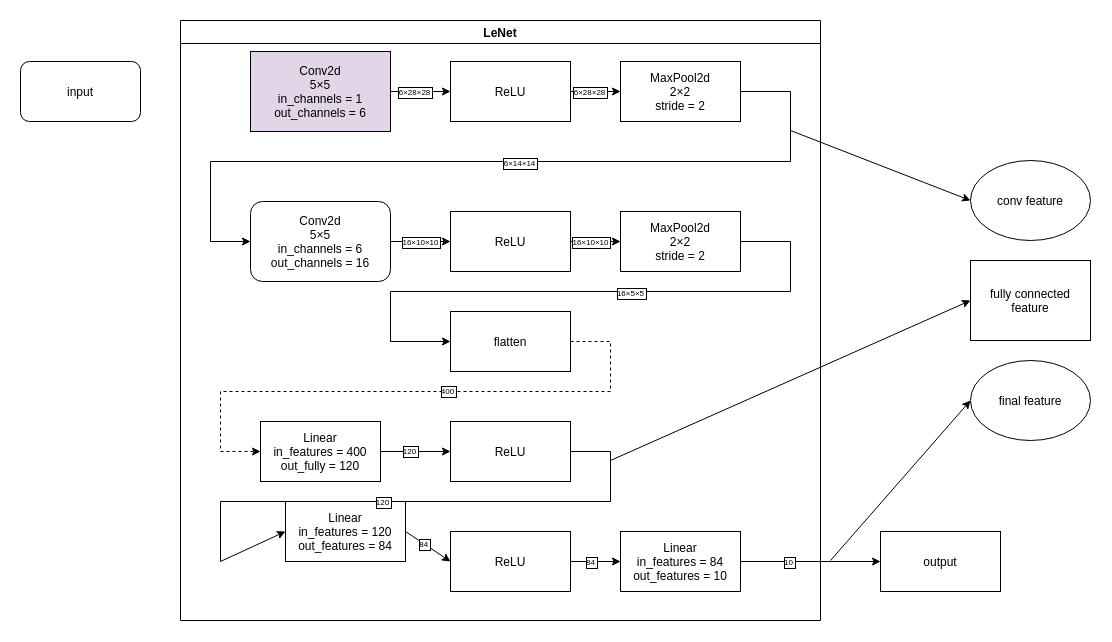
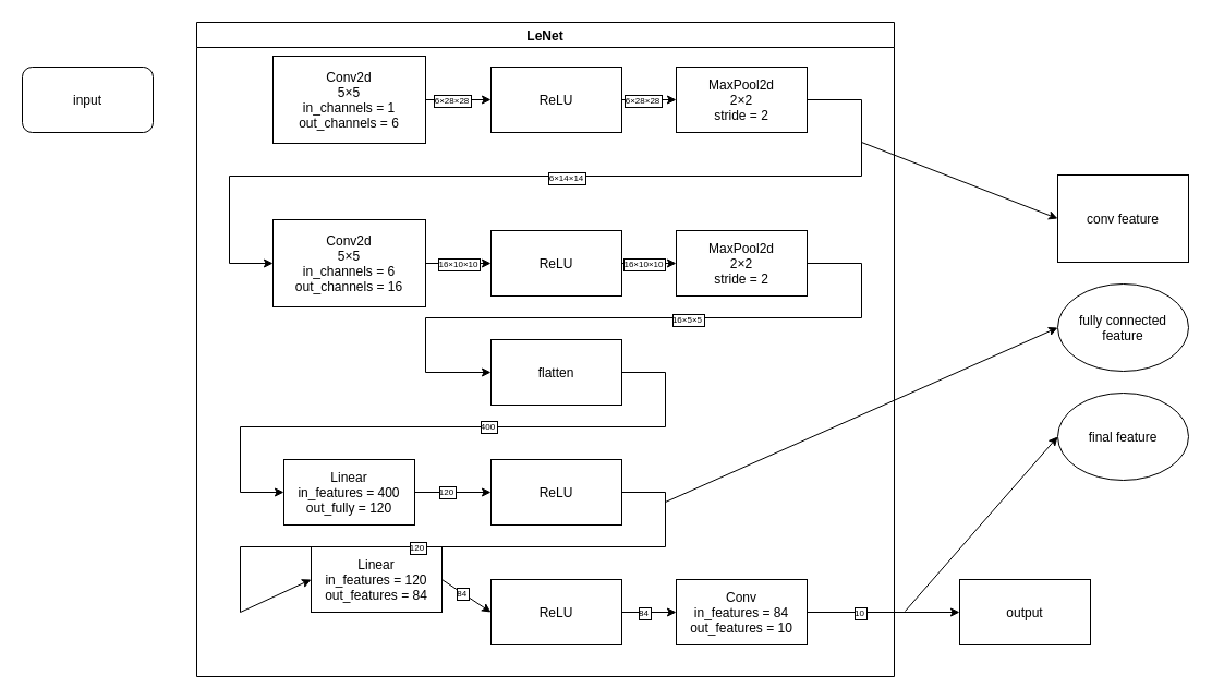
  <mxCell id="0" />
  <mxCell id="1" parent="0" />
  <mxCell id="2" value="LeNet" style="swimlane;labelBorderColor=none;" parent="1" vertex="1"><mxGeometry x="180" y="20" width="640" height="600" as="geometry"><mxRectangle x="90" y="350" width="140" height="30" as="alternateBounds" /></mxGeometry></mxCell>
- <mxCell id="3" value="Conv2d&#10;5×5&#10;in_channels = 1&#10;out_channels = 6" style="rounded=0;labelBorderColor=none;fillColor=#e1d5e7;" parent="2" vertex="1"><mxGeometry x="70" y="31" width="140" height="80" as="geometry" /></mxCell>
+ <mxCell id="3" value="Conv2d&#10;5×5&#10;in_channels = 1&#10;out_channels = 6" style="rounded=0;labelBorderColor=none;" parent="2" vertex="1"><mxGeometry x="70" y="31" width="140" height="80" as="geometry" /></mxCell>
  <mxCell id="4" value="ReLU" style="rounded=0;labelBorderColor=none;" parent="2" vertex="1"><mxGeometry x="270" y="41" width="120" height="60" as="geometry" /></mxCell>
  <mxCell id="5" value="" style="edgeStyle=none;exitX=1;exitY=0.5;exitDx=0;exitDy=0;entryX=0;entryY=0.5;entryDx=0;entryDy=0;labelBorderColor=none;" parent="2" source="3" target="4" edge="1"><mxGeometry relative="1" as="geometry" /></mxCell>
  <mxCell id="6" value="6×28×28" style="edgeLabel;align=center;verticalAlign=middle;resizable=0;points=[];fontSize=8;labelBorderColor=default;" parent="5" vertex="1" connectable="0"><mxGeometry x="-0.198" relative="1" as="geometry"><mxPoint as="offset" /></mxGeometry></mxCell>
  <mxCell id="7" value="MaxPool2d&#10;2×2&#10;stride = 2" style="rounded=0;labelBorderColor=none;" parent="2" vertex="1"><mxGeometry x="440" y="41" width="120" height="60" as="geometry" /></mxCell>
  <mxCell id="8" value="" style="edgeStyle=none;exitX=1;exitY=0.5;exitDx=0;exitDy=0;entryX=0;entryY=0.5;entryDx=0;entryDy=0;labelBorderColor=none;" parent="2" source="4" target="7" edge="1"><mxGeometry relative="1" as="geometry" /></mxCell>
  <mxCell id="9" value="6×28×28" style="edgeLabel;align=center;verticalAlign=middle;resizable=0;points=[];fontSize=8;labelBorderColor=default;" parent="8" vertex="1" connectable="0"><mxGeometry x="-0.228" relative="1" as="geometry"><mxPoint as="offset" /></mxGeometry></mxCell>
- <mxCell id="10" value="Conv2d&#10;5×5&#10;in_channels = 6&#10;out_channels = 16" style="labelBorderColor=none;rounded=1;" parent="2" vertex="1"><mxGeometry x="70" y="181" width="140" height="80" as="geometry" /></mxCell>
+ <mxCell id="10" value="Conv2d&#10;5×5&#10;in_channels = 6&#10;out_channels = 16" style="rounded=0;labelBorderColor=none;" parent="2" vertex="1"><mxGeometry x="70" y="181" width="140" height="80" as="geometry" /></mxCell>
  <mxCell id="11" value="" style="edgeStyle=none;exitX=1;exitY=0.5;exitDx=0;exitDy=0;entryX=0;entryY=0.5;entryDx=0;entryDy=0;rounded=0;labelBorderColor=none;" parent="2" source="7" target="10" edge="1"><mxGeometry relative="1" as="geometry"><Array as="points"><mxPoint x="610" y="71" /><mxPoint x="610" y="141" /><mxPoint x="30" y="141" /><mxPoint x="30" y="221" /></Array></mxGeometry></mxCell>
  <mxCell id="12" value="6×14×14" style="edgeLabel;align=center;verticalAlign=middle;resizable=0;points=[];fontSize=8;labelBorderColor=default;" parent="11" vertex="1" connectable="0"><mxGeometry x="-0.047" y="1" relative="1" as="geometry"><mxPoint as="offset" /></mxGeometry></mxCell>
  <mxCell id="13" value="ReLU" style="rounded=0;labelBorderColor=none;" parent="2" vertex="1"><mxGeometry x="270" y="191" width="120" height="60" as="geometry" /></mxCell>
  <mxCell id="14" value="" style="edgeStyle=none;exitX=1;exitY=0.5;exitDx=0;exitDy=0;entryX=0;entryY=0.5;entryDx=0;entryDy=0;labelBorderColor=none;" parent="2" source="10" target="13" edge="1"><mxGeometry relative="1" as="geometry" /></mxCell>
  <mxCell id="15" value="16×10×10" style="edgeLabel;align=center;verticalAlign=middle;resizable=0;points=[];fontSize=8;labelBorderColor=default;" parent="14" vertex="1" connectable="0"><mxGeometry x="-0.337" y="1" relative="1" as="geometry"><mxPoint x="10" y="1" as="offset" /></mxGeometry></mxCell>
  <mxCell id="16" value="MaxPool2d&#10;2×2&#10;stride = 2" style="rounded=0;labelBorderColor=none;" parent="2" vertex="1"><mxGeometry x="440" y="191" width="120" height="60" as="geometry" /></mxCell>
  <mxCell id="17" value="" style="edgeStyle=none;exitX=1;exitY=0.5;exitDx=0;exitDy=0;entryX=0;entryY=0.5;entryDx=0;entryDy=0;labelBorderColor=none;" parent="2" source="13" target="16" edge="1"><mxGeometry relative="1" as="geometry" /></mxCell>
  <mxCell id="18" value="16×10×10" style="edgeLabel;align=center;verticalAlign=middle;resizable=0;points=[];fontSize=8;labelBorderColor=default;" parent="17" vertex="1" connectable="0"><mxGeometry x="0.31" relative="1" as="geometry"><mxPoint x="-13" as="offset" /></mxGeometry></mxCell>
  <mxCell id="19" value="flatten" style="rounded=0;labelBorderColor=none;" parent="2" vertex="1"><mxGeometry x="270" y="291" width="120" height="60" as="geometry" /></mxCell>
  <mxCell id="20" value="" style="edgeStyle=none;rounded=0;exitX=1;exitY=0.5;exitDx=0;exitDy=0;entryX=0;entryY=0.5;entryDx=0;entryDy=0;labelBorderColor=none;" parent="2" source="16" target="19" edge="1"><mxGeometry relative="1" as="geometry"><Array as="points"><mxPoint x="610" y="221" /><mxPoint x="610" y="271" /><mxPoint x="210" y="271" /><mxPoint x="210" y="321" /></Array></mxGeometry></mxCell>
  <mxCell id="21" value="16×5×5" style="edgeLabel;align=center;verticalAlign=middle;resizable=0;points=[];fontSize=8;labelBorderColor=default;" parent="20" vertex="1" connectable="0"><mxGeometry x="-0.147" y="1" relative="1" as="geometry"><mxPoint as="offset" /></mxGeometry></mxCell>
  <mxCell id="22" value="Linear&#10;in_features = 400&#10;out_fully = 120" style="rounded=0;labelBorderColor=none;" parent="2" vertex="1"><mxGeometry x="80" y="401" width="120" height="60" as="geometry" /></mxCell>
- <mxCell id="23" value="" style="edgeStyle=none;rounded=0;exitX=1;exitY=0.5;exitDx=0;exitDy=0;entryX=0;entryY=0.5;entryDx=0;entryDy=0;labelBorderColor=none;dashed=1;" parent="2" source="19" target="22" edge="1"><mxGeometry relative="1" as="geometry"><Array as="points"><mxPoint x="430" y="321" /><mxPoint x="430" y="371" /><mxPoint x="40" y="371" /><mxPoint x="40" y="431" /></Array></mxGeometry></mxCell>
+ <mxCell id="23" value="" style="edgeStyle=none;rounded=0;exitX=1;exitY=0.5;exitDx=0;exitDy=0;entryX=0;entryY=0.5;entryDx=0;entryDy=0;labelBorderColor=none;" parent="2" source="19" target="22" edge="1"><mxGeometry relative="1" as="geometry"><Array as="points"><mxPoint x="430" y="321" /><mxPoint x="430" y="371" /><mxPoint x="40" y="371" /><mxPoint x="40" y="431" /></Array></mxGeometry></mxCell>
  <mxCell id="24" value="400" style="edgeLabel;align=center;verticalAlign=middle;resizable=0;points=[];fontSize=8;labelBorderColor=default;" parent="23" vertex="1" connectable="0"><mxGeometry x="-0.128" y="-1" relative="1" as="geometry"><mxPoint as="offset" /></mxGeometry></mxCell>
  <mxCell id="25" value="Linear&#10;in_features = 120&#10;out_features = 84" style="rounded=0;labelBorderColor=none;" parent="2" vertex="1"><mxGeometry x="105" y="481" width="120" height="60" as="geometry" /></mxCell>
- <mxCell id="26" value="Linear&#10;in_features = 84&#10;out_features = 10" style="rounded=0;labelBorderColor=none;" parent="2" vertex="1"><mxGeometry x="440" y="511" width="120" height="60" as="geometry" /></mxCell>
+ <mxCell id="26" value="Conv&#10;in_features = 84&#10;out_features = 10" style="rounded=0;labelBorderColor=none;" parent="2" vertex="1"><mxGeometry x="440" y="511" width="120" height="60" as="geometry" /></mxCell>
  <mxCell id="27" value="" style="edgeStyle=none;rounded=0;exitX=1;exitY=0.5;exitDx=0;exitDy=0;entryX=0;entryY=0.5;entryDx=0;entryDy=0;labelBorderColor=none;" parent="2" source="29" target="25" edge="1"><mxGeometry relative="1" as="geometry"><Array as="points"><mxPoint x="430" y="431" /><mxPoint x="430" y="481" /><mxPoint x="40" y="481" /><mxPoint x="40" y="541" /></Array></mxGeometry></mxCell>
  <mxCell id="28" value="120" style="edgeLabel;align=center;verticalAlign=middle;resizable=0;points=[];fontSize=8;labelBorderColor=default;" parent="27" vertex="1" connectable="0"><mxGeometry x="0.04" relative="1" as="geometry"><mxPoint as="offset" /></mxGeometry></mxCell>
  <mxCell id="29" value="ReLU" style="rounded=0;labelBorderColor=none;" parent="2" vertex="1"><mxGeometry x="270" y="401" width="120" height="60" as="geometry" /></mxCell>
  <mxCell id="30" value="" style="edgeStyle=none;rounded=0;exitX=1;exitY=0.5;exitDx=0;exitDy=0;entryX=0;entryY=0.5;entryDx=0;entryDy=0;labelBorderColor=none;" parent="2" source="22" target="29" edge="1"><mxGeometry relative="1" as="geometry" /></mxCell>
  <mxCell id="31" value="120" style="edgeLabel;align=center;verticalAlign=middle;resizable=0;points=[];fontSize=8;labelBorderColor=default;" parent="30" vertex="1" connectable="0"><mxGeometry x="-0.173" y="1" relative="1" as="geometry"><mxPoint as="offset" /></mxGeometry></mxCell>
  <mxCell id="32" value="" style="edgeStyle=none;rounded=0;exitX=1;exitY=0.5;exitDx=0;exitDy=0;entryX=0;entryY=0.5;entryDx=0;entryDy=0;labelBorderColor=none;" parent="2" source="34" target="26" edge="1"><mxGeometry relative="1" as="geometry" /></mxCell>
  <mxCell id="33" value="84" style="edgeLabel;align=center;verticalAlign=middle;resizable=0;points=[];fontSize=8;labelBorderColor=default;" parent="32" vertex="1" connectable="0"><mxGeometry x="-0.47" y="1" relative="1" as="geometry"><mxPoint x="7" y="1" as="offset" /></mxGeometry></mxCell>
  <mxCell id="34" value="ReLU" style="rounded=0;labelBorderColor=none;" parent="2" vertex="1"><mxGeometry x="270" y="511" width="120" height="60" as="geometry" /></mxCell>
  <mxCell id="35" value="" style="edgeStyle=none;rounded=0;exitX=1;exitY=0.5;exitDx=0;exitDy=0;entryX=0;entryY=0.5;entryDx=0;entryDy=0;labelBorderColor=none;" parent="2" source="25" target="34" edge="1"><mxGeometry relative="1" as="geometry" /></mxCell>
  <mxCell id="36" value="84" style="edgeLabel;align=center;verticalAlign=middle;resizable=0;points=[];fontSize=8;labelBorderColor=default;" parent="35" vertex="1" connectable="0"><mxGeometry x="-0.186" relative="1" as="geometry"><mxPoint as="offset" /></mxGeometry></mxCell>
  <mxCell id="37" value="input" style="rounded=1;labelBorderColor=none;" parent="1" vertex="1"><mxGeometry x="20" y="61" width="120" height="60" as="geometry" /></mxCell>
  <mxCell id="38" value="output" style="labelBorderColor=none;rounded=0;" parent="1" vertex="1"><mxGeometry x="880" y="531" width="120" height="60" as="geometry" /></mxCell>
  <mxCell id="39" value="" style="edgeStyle=none;rounded=0;exitX=1;exitY=0.5;exitDx=0;exitDy=0;entryX=0;entryY=0.5;entryDx=0;entryDy=0;labelBorderColor=none;" parent="1" source="26" target="38" edge="1"><mxGeometry relative="1" as="geometry"><mxPoint x="875" y="560.667" as="targetPoint" /></mxGeometry></mxCell>
  <mxCell id="40" value="10" style="edgeLabel;align=center;verticalAlign=middle;resizable=0;points=[];fontSize=8;labelBorderColor=default;" parent="39" vertex="1" connectable="0"><mxGeometry x="-0.314" relative="1" as="geometry"><mxPoint as="offset" /></mxGeometry></mxCell>
  <mxCell id="41" value="" style="endArrow=classic;html=1;entryX=0;entryY=0.5;entryDx=0;entryDy=0;" edge="1" parent="1" target="44"><mxGeometry width="50" height="50" relative="1" as="geometry"><mxPoint x="790" y="130" as="sourcePoint" /><mxPoint x="940" y="240" as="targetPoint" /></mxGeometry></mxCell>
  <mxCell id="42" value="" style="endArrow=classic;html=1;entryX=0;entryY=0.5;entryDx=0;entryDy=0;" edge="1" parent="1" target="45"><mxGeometry width="50" height="50" relative="1" as="geometry"><mxPoint x="610" y="460" as="sourcePoint" /><mxPoint x="940" y="280" as="targetPoint" /></mxGeometry></mxCell>
  <mxCell id="43" value="" style="endArrow=classic;html=1;entryX=0;entryY=0.5;entryDx=0;entryDy=0;" edge="1" parent="1" target="46"><mxGeometry width="50" height="50" relative="1" as="geometry"><mxPoint x="830" y="560" as="sourcePoint" /><mxPoint x="940" y="320" as="targetPoint" /></mxGeometry></mxCell>
- <mxCell id="44" value="conv feature" style="ellipse;" vertex="1" parent="1"><mxGeometry x="970" y="160" width="120" height="80" as="geometry" /></mxCell>
- <mxCell id="45" value="fully connected &#10;feature" style="rounded=0;" vertex="1" parent="1"><mxGeometry x="970" y="260" width="120" height="80" as="geometry" /></mxCell>
+ <mxCell id="44" value="conv feature" style="rounded=0;" vertex="1" parent="1"><mxGeometry x="970" y="160" width="120" height="80" as="geometry" /></mxCell>
+ <mxCell id="45" value="fully connected &#10;feature" style="ellipse;" vertex="1" parent="1"><mxGeometry x="970" y="260" width="120" height="80" as="geometry" /></mxCell>
  <mxCell id="46" value="final feature" style="ellipse;" vertex="1" parent="1"><mxGeometry x="970" y="360" width="120" height="80" as="geometry" /></mxCell>
